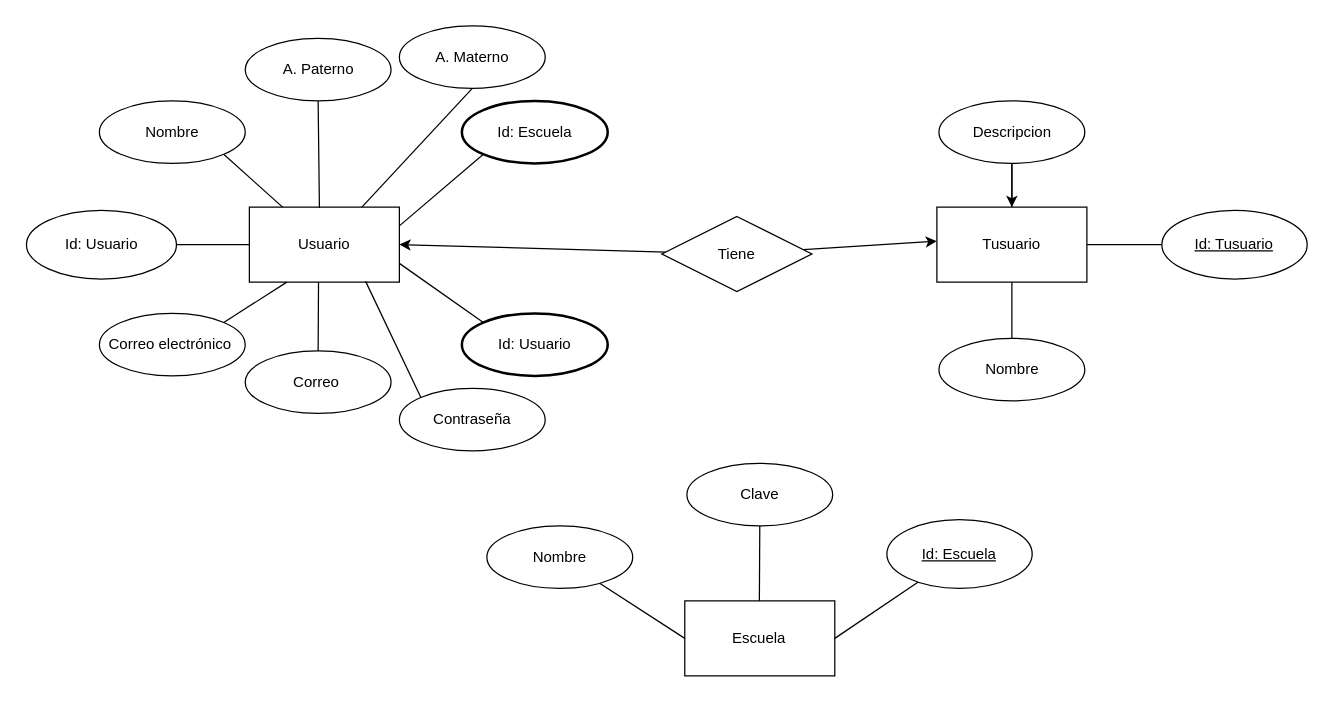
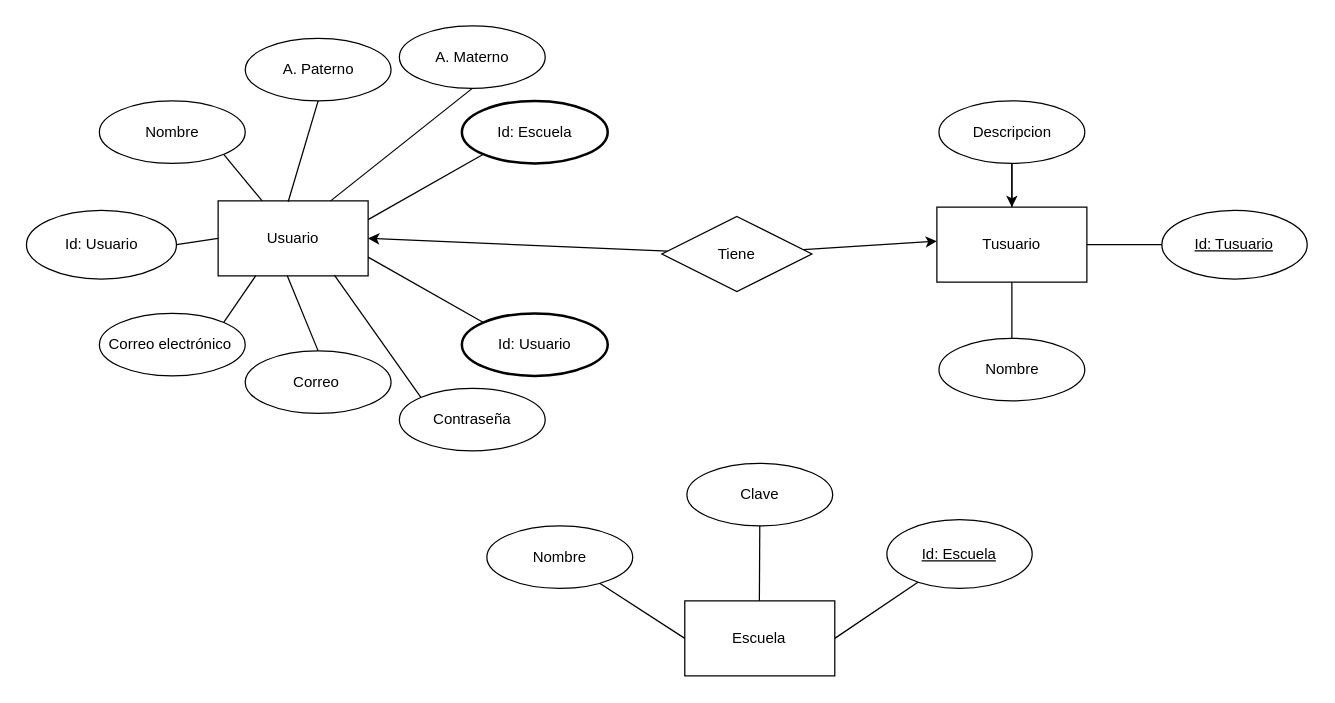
  <mxCell id="0" />
  <mxCell id="1" parent="0" />
- <mxCell id="2" value="Usuario" style="rounded=0;whiteSpace=wrap;html=1;" vertex="1" parent="1"><mxGeometry x="199" y="165" width="120" height="60" as="geometry" /></mxCell>
+ <mxCell id="2" value="Usuario" style="rounded=0;whiteSpace=wrap;html=1;" vertex="1" parent="1"><mxGeometry x="174" y="160" width="120" height="60" as="geometry" /></mxCell>
  <mxCell id="3" style="edgeStyle=none;rounded=0;orthogonalLoop=1;jettySize=auto;html=1;exitX=0.5;exitY=1;exitDx=0;exitDy=0;entryX=0.75;entryY=0;entryDx=0;entryDy=0;endArrow=none;endFill=0;" edge="1" parent="1" source="4" target="2"><mxGeometry relative="1" as="geometry" /></mxCell>
  <mxCell id="4" value="A. Materno" style="ellipse;whiteSpace=wrap;html=1;" vertex="1" parent="1"><mxGeometry y="20" width="116.67" height="50" as="geometry" x="319" /></mxCell>
  <mxCell id="5" style="edgeStyle=none;rounded=0;orthogonalLoop=1;jettySize=auto;html=1;exitX=0.5;exitY=1;exitDx=0;exitDy=0;entryX=0.467;entryY=0.011;entryDx=0;entryDy=0;entryPerimeter=0;endArrow=none;endFill=0;" edge="1" parent="1" source="6" target="2"><mxGeometry relative="1" as="geometry" /></mxCell>
  <mxCell id="6" value="A. Paterno" style="ellipse;whiteSpace=wrap;html=1;" vertex="1" parent="1"><mxGeometry x="195.67" y="30" width="116.67" height="50" as="geometry" /></mxCell>
  <mxCell id="7" style="edgeStyle=none;rounded=0;orthogonalLoop=1;jettySize=auto;html=1;exitX=1;exitY=1;exitDx=0;exitDy=0;endArrow=none;endFill=0;" edge="1" parent="1" source="8" target="2"><mxGeometry relative="1" as="geometry" /></mxCell>
  <mxCell id="8" value="Nombre" style="ellipse;whiteSpace=wrap;html=1;" vertex="1" parent="1"><mxGeometry x="79" y="80" width="116.67" height="50" as="geometry" /></mxCell>
  <mxCell id="9" style="edgeStyle=none;rounded=0;orthogonalLoop=1;jettySize=auto;html=1;exitX=1;exitY=0.5;exitDx=0;exitDy=0;entryX=0;entryY=0.5;entryDx=0;entryDy=0;endArrow=none;endFill=0;" edge="1" parent="1" source="10" target="2"><mxGeometry relative="1" as="geometry" /></mxCell>
  <mxCell id="10" value="Id: Usuario" style="ellipse;whiteSpace=wrap;html=1;" vertex="1" parent="1"><mxGeometry x="20.67" y="167.5" width="120" height="55" as="geometry" /></mxCell>
  <mxCell id="11" style="edgeStyle=none;rounded=0;orthogonalLoop=1;jettySize=auto;html=1;exitX=1;exitY=0;exitDx=0;exitDy=0;entryX=0.25;entryY=1;entryDx=0;entryDy=0;endArrow=none;endFill=0;" edge="1" parent="1" source="12" target="2"><mxGeometry relative="1" as="geometry" /></mxCell>
  <mxCell id="12" value="Correo electrónico&amp;nbsp;" style="ellipse;whiteSpace=wrap;html=1;" vertex="1" parent="1"><mxGeometry x="79" y="250" width="116.67" height="50" as="geometry" /></mxCell>
  <mxCell id="13" style="edgeStyle=none;rounded=0;orthogonalLoop=1;jettySize=auto;html=1;exitX=0.5;exitY=0;exitDx=0;exitDy=0;entryX=0.461;entryY=0.998;entryDx=0;entryDy=0;endArrow=none;endFill=0;entryPerimeter=0;" edge="1" parent="1" source="14" target="2"><mxGeometry relative="1" as="geometry" /></mxCell>
  <mxCell id="14" value="Correo&amp;nbsp;" style="ellipse;whiteSpace=wrap;html=1;" vertex="1" parent="1"><mxGeometry x="195.67" y="280" width="116.67" height="50" as="geometry" /></mxCell>
  <mxCell id="15" style="edgeStyle=none;rounded=0;orthogonalLoop=1;jettySize=auto;html=1;exitX=0;exitY=0;exitDx=0;exitDy=0;entryX=0.775;entryY=0.99;entryDx=0;entryDy=0;endArrow=none;endFill=0;entryPerimeter=0;" edge="1" parent="1" source="16" target="2"><mxGeometry relative="1" as="geometry" /></mxCell>
  <mxCell id="16" value="Contraseña" style="ellipse;whiteSpace=wrap;html=1;" vertex="1" parent="1"><mxGeometry y="310" width="116.67" height="50" as="geometry" x="319" /></mxCell>
  <mxCell id="17" style="edgeStyle=none;rounded=0;orthogonalLoop=1;jettySize=auto;html=1;exitX=0;exitY=1;exitDx=0;exitDy=0;entryX=1;entryY=0.25;entryDx=0;entryDy=0;endArrow=none;endFill=0;" edge="1" parent="1" source="18" target="2"><mxGeometry relative="1" as="geometry" /></mxCell>
  <mxCell id="18" value="Id: Escuela" style="ellipse;whiteSpace=wrap;html=1;labelBorderColor=none;strokeWidth=2;" vertex="1" parent="1"><mxGeometry x="369" y="80" width="116.67" height="50" as="geometry" /></mxCell>
  <mxCell id="19" style="edgeStyle=none;rounded=0;orthogonalLoop=1;jettySize=auto;html=1;exitX=0;exitY=0;exitDx=0;exitDy=0;entryX=1;entryY=0.75;entryDx=0;entryDy=0;endArrow=none;endFill=0;" edge="1" parent="1" source="20" target="2"><mxGeometry relative="1" as="geometry" /></mxCell>
  <mxCell id="20" value="Id: Usuario" style="ellipse;whiteSpace=wrap;html=1;strokeWidth=2;gradientColor=none;fillColor=default;" vertex="1" parent="1"><mxGeometry x="369" y="250" width="116.67" height="50" as="geometry" /></mxCell>
  <mxCell id="21" style="edgeStyle=none;rounded=0;orthogonalLoop=1;jettySize=auto;html=1;entryX=1;entryY=0.5;entryDx=0;entryDy=0;" edge="1" parent="1" source="23" target="2"><mxGeometry relative="1" as="geometry" /></mxCell>
  <mxCell id="22" style="edgeStyle=none;rounded=0;orthogonalLoop=1;jettySize=auto;html=1;entryX=0;entryY=0.454;entryDx=0;entryDy=0;entryPerimeter=0;" edge="1" parent="1" source="23" target="26"><mxGeometry relative="1" as="geometry" /></mxCell>
  <mxCell id="23" value="Tiene" style="shape=rhombus;perimeter=rhombusPerimeter;whiteSpace=wrap;html=1;align=center;" vertex="1" parent="1"><mxGeometry x="529" y="172.5" width="120" height="60" as="geometry" /></mxCell>
  <mxCell id="24" style="edgeStyle=none;rounded=0;orthogonalLoop=1;jettySize=auto;html=1;entryX=0.5;entryY=0.8;entryDx=0;entryDy=0;entryPerimeter=0;" edge="1" parent="1" source="26" target="28"><mxGeometry relative="1" as="geometry" /></mxCell>
  <mxCell id="25" style="edgeStyle=none;rounded=0;orthogonalLoop=1;jettySize=auto;html=1;entryX=0.5;entryY=0.2;entryDx=0;entryDy=0;entryPerimeter=0;" edge="1" parent="1" source="26" target="29"><mxGeometry relative="1" as="geometry" /></mxCell>
  <mxCell id="26" value="Tusuario" style="rounded=0;whiteSpace=wrap;html=1;" vertex="1" parent="1"><mxGeometry x="749" y="165" width="120" height="60" as="geometry" /></mxCell>
  <mxCell id="27" value="" style="edgeStyle=none;rounded=0;orthogonalLoop=1;jettySize=auto;html=1;" edge="1" parent="1" source="28" target="26"><mxGeometry relative="1" as="geometry" /></mxCell>
  <mxCell id="28" value="Descripcion" style="ellipse;whiteSpace=wrap;html=1;" vertex="1" parent="1"><mxGeometry x="750.66" y="80" width="116.67" height="50" as="geometry" /></mxCell>
  <mxCell id="29" value="Nombre" style="ellipse;whiteSpace=wrap;html=1;" vertex="1" parent="1"><mxGeometry x="750.66" y="270" width="116.67" height="50" as="geometry" /></mxCell>
  <mxCell id="30" style="edgeStyle=none;rounded=0;orthogonalLoop=1;jettySize=auto;html=1;exitX=1;exitY=0.25;exitDx=0;exitDy=0;" edge="1" parent="1" source="26" target="26"><mxGeometry relative="1" as="geometry" /></mxCell>
  <mxCell id="31" style="edgeStyle=none;rounded=0;orthogonalLoop=1;jettySize=auto;html=1;exitX=0;exitY=0.5;exitDx=0;exitDy=0;entryX=1;entryY=0.5;entryDx=0;entryDy=0;endArrow=none;endFill=0;" edge="1" parent="1" source="32" target="26"><mxGeometry relative="1" as="geometry" /></mxCell>
  <mxCell id="32" value="Id: Tusuario" style="ellipse;whiteSpace=wrap;html=1;align=center;fontStyle=4;" vertex="1" parent="1"><mxGeometry x="929" y="167.5" width="116.25" height="55" as="geometry" /></mxCell>
  <mxCell id="33" value="Escuela" style="rounded=0;whiteSpace=wrap;html=1;" vertex="1" parent="1"><mxGeometry x="547.33" y="480" width="120" height="60" as="geometry" /></mxCell>
  <mxCell id="34" style="edgeStyle=none;rounded=0;orthogonalLoop=1;jettySize=auto;html=1;endArrow=none;endFill=0;entryX=0;entryY=0.5;entryDx=0;entryDy=0;" edge="1" parent="1" source="35" target="33"><mxGeometry relative="1" as="geometry"><mxPoint x="559" y="520" as="targetPoint" /></mxGeometry></mxCell>
  <mxCell id="35" value="Nombre" style="ellipse;whiteSpace=wrap;html=1;" vertex="1" parent="1"><mxGeometry x="389" y="420" width="116.67" height="50" as="geometry" /></mxCell>
  <mxCell id="36" style="edgeStyle=none;rounded=0;orthogonalLoop=1;jettySize=auto;html=1;endArrow=none;endFill=0;" edge="1" parent="1" source="37"><mxGeometry relative="1" as="geometry"><mxPoint x="607" y="480" as="targetPoint" /></mxGeometry></mxCell>
  <mxCell id="37" value="Clave" style="ellipse;whiteSpace=wrap;html=1;" vertex="1" parent="1"><mxGeometry x="548.99" y="370" width="116.67" height="50" as="geometry" /></mxCell>
  <mxCell id="38" style="edgeStyle=none;rounded=0;orthogonalLoop=1;jettySize=auto;html=1;entryX=1;entryY=0.5;entryDx=0;entryDy=0;endArrow=none;endFill=0;" edge="1" parent="1" source="39" target="33"><mxGeometry relative="1" as="geometry"><mxPoint x="679" y="520" as="targetPoint" /></mxGeometry></mxCell>
  <mxCell id="39" value="Id: Escuela" style="ellipse;whiteSpace=wrap;html=1;align=center;fontStyle=4;" vertex="1" parent="1"><mxGeometry x="709" y="415" width="116.25" height="55" as="geometry" /></mxCell>
